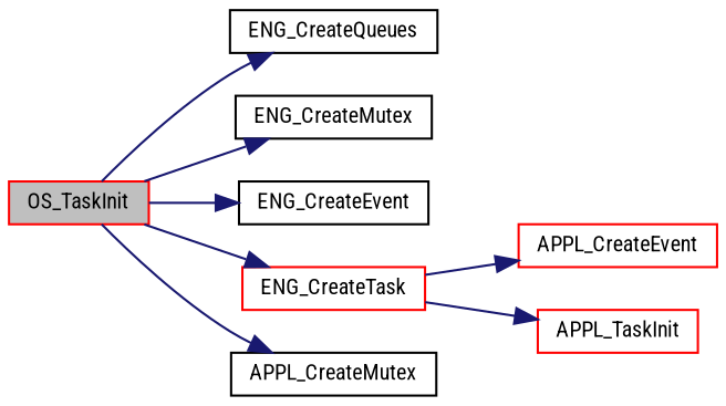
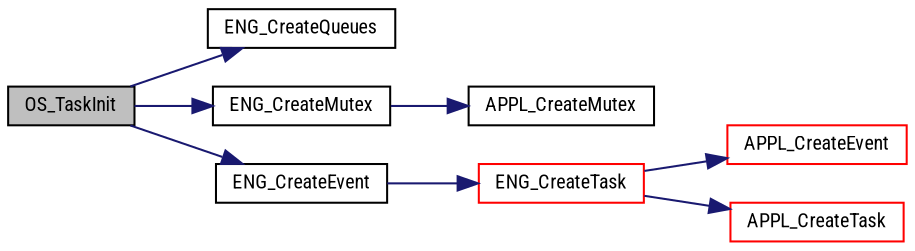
  digraph {
    fontname="Roboto Condensed"
    rankdir=LR
    node [color=black fillcolor=white fontname="Roboto Condensed" fontsize=10 shape=record style=filled]
    edge [color=midnightblue fontname="Roboto Condensed" fontsize=10 labelfontname=Helvetica labelfontsize=10 style=solid]
-   n1 [color=red fillcolor=grey75 fontcolor=black height=0.2 label=OS_TaskInit width=0.4]
+   n1 [fillcolor=grey75 fontcolor=black height=0.2 label=OS_TaskInit width=0.4]
    n2 [height=0.2 label=ENG_CreateQueues width=0.4]
    n3 [height=0.2 label=ENG_CreateMutex width=0.4]
    n4 [height=0.2 label=ENG_CreateEvent width=0.4]
    n5 [color=red height=0.2 label=ENG_CreateTask width=0.4]
    n6 [height=0.2 label=APPL_CreateMutex width=0.4]
    n7 [color=red height=0.2 label=APPL_CreateEvent width=0.4]
-   n8 [color=red height=0.2 label=APPL_TaskInit width=0.4]
+   n8 [color=red height=0.2 label=APPL_CreateTask width=0.4]
    n1 -> n2
    n1 -> n3
    n1 -> n4
-   n1 -> n5
-   n1 -> n6
+   n4 -> n5
+   n3 -> n6
    n5 -> n7
    n5 -> n8
  }
